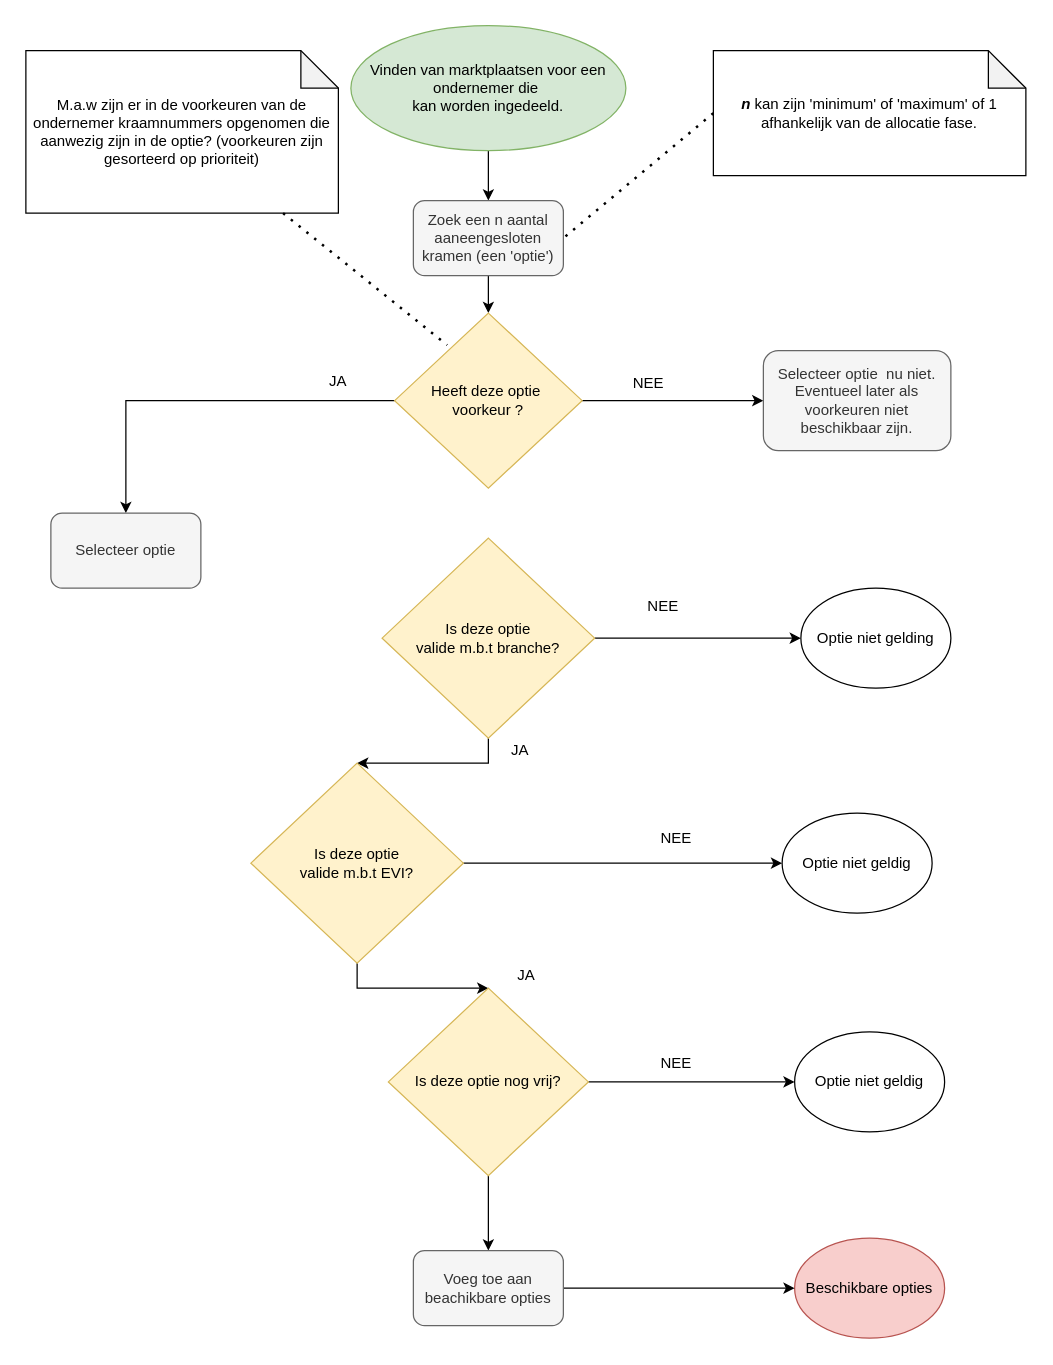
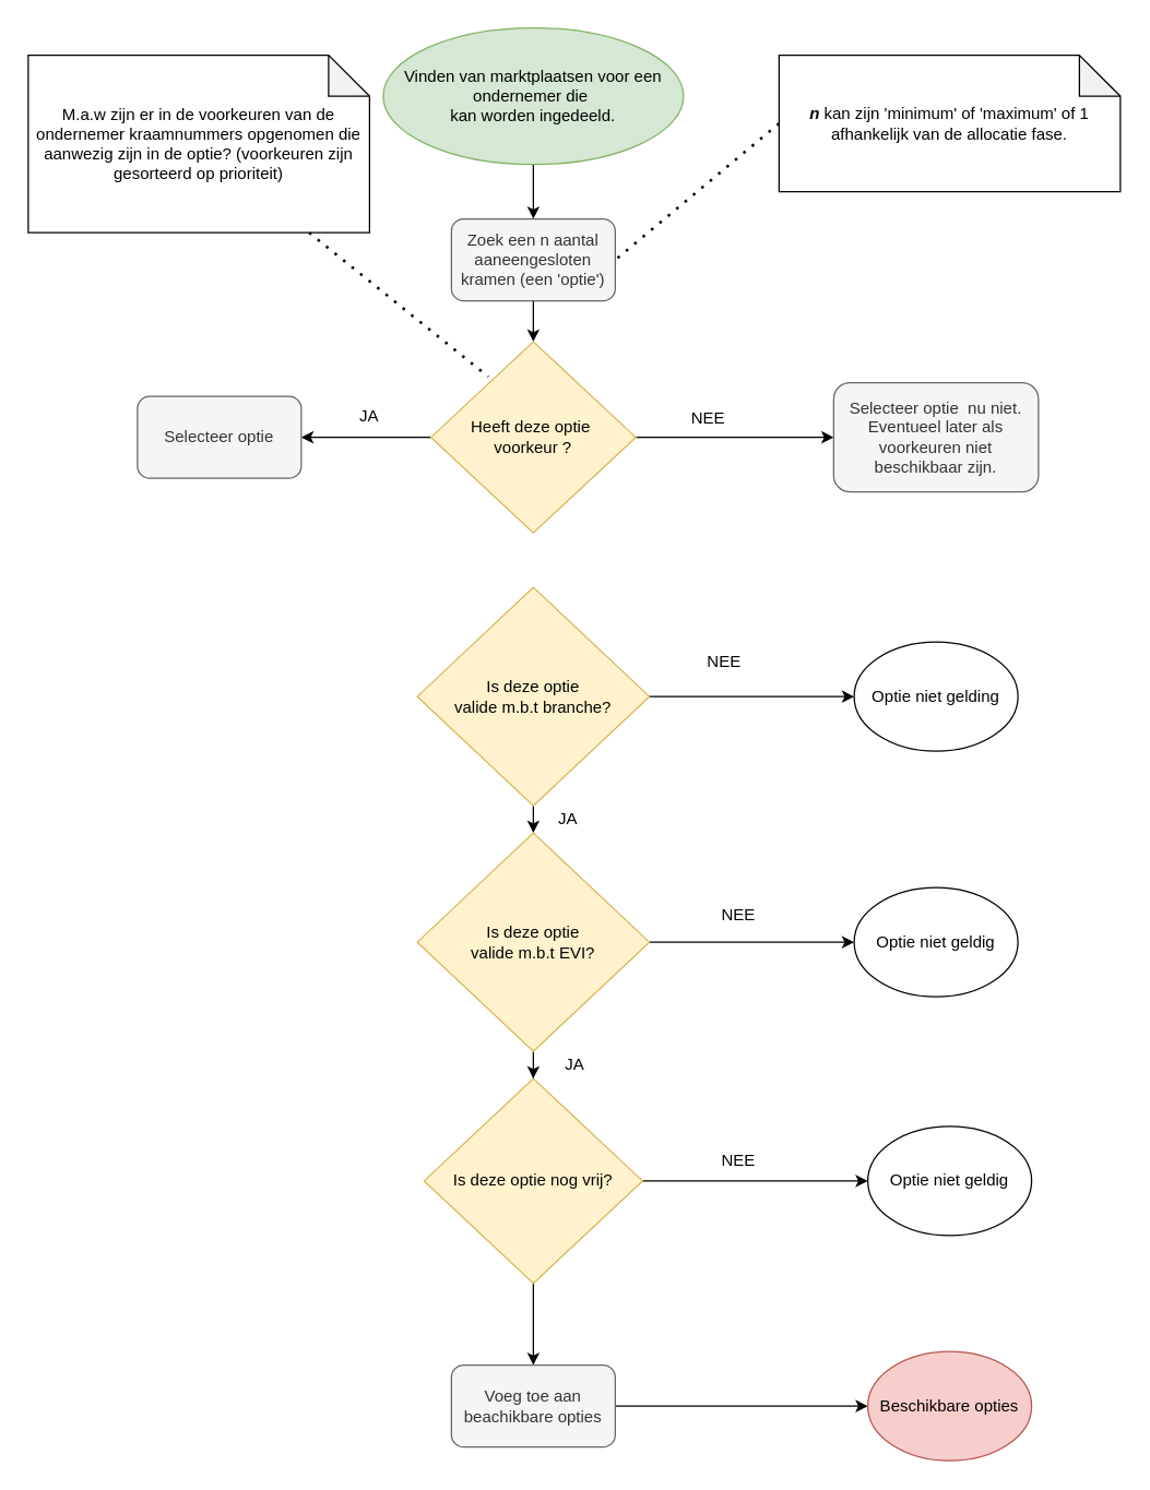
  <mxCell id="0" />
  <mxCell id="1" parent="0" />
  <mxCell id="2" style="edgeStyle=orthogonalEdgeStyle;rounded=0;orthogonalLoop=1;jettySize=auto;html=1;exitX=0.5;exitY=1;exitDx=0;exitDy=0;" edge="1" parent="1" source="3" target="5"><mxGeometry relative="1" as="geometry" /></mxCell>
  <mxCell id="3" value="Vinden van marktplaatsen voor een ondernemer die&amp;nbsp;&lt;br&gt;kan worden ingedeeld." style="ellipse;whiteSpace=wrap;html=1;fillColor=#d5e8d4;strokeColor=#82b366;" vertex="1" parent="1"><mxGeometry x="280" y="20" width="220" height="100" as="geometry" /></mxCell>
  <mxCell id="4" style="edgeStyle=orthogonalEdgeStyle;rounded=0;orthogonalLoop=1;jettySize=auto;html=1;exitX=0.5;exitY=1;exitDx=0;exitDy=0;" edge="1" parent="1" source="5" target="8"><mxGeometry relative="1" as="geometry" /></mxCell>
  <mxCell id="5" value="Zoek een n aantal aaneengesloten kramen (een 'optie')" style="rounded=1;whiteSpace=wrap;html=1;fillColor=#f5f5f5;fontColor=#333333;strokeColor=#666666;" vertex="1" parent="1"><mxGeometry x="330" y="160" width="120" height="60" as="geometry" /></mxCell>
  <mxCell id="6" style="edgeStyle=orthogonalEdgeStyle;rounded=0;orthogonalLoop=1;jettySize=auto;html=1;exitX=0;exitY=0.5;exitDx=0;exitDy=0;" edge="1" parent="1" source="8" target="9"><mxGeometry relative="1" as="geometry" /></mxCell>
  <mxCell id="7" style="edgeStyle=orthogonalEdgeStyle;rounded=0;orthogonalLoop=1;jettySize=auto;html=1;exitX=1;exitY=0.5;exitDx=0;exitDy=0;entryX=0;entryY=0.5;entryDx=0;entryDy=0;" edge="1" parent="1" source="8" target="10"><mxGeometry relative="1" as="geometry" /></mxCell>
  <mxCell id="8" value="Heeft deze optie&amp;nbsp;&lt;br&gt;voorkeur ?" style="rhombus;whiteSpace=wrap;html=1;fillColor=#fff2cc;strokeColor=#d6b656;" vertex="1" parent="1"><mxGeometry x="315" y="250" width="150" height="140" as="geometry" /></mxCell>
- <mxCell id="9" value="Selecteer optie" style="rounded=1;whiteSpace=wrap;html=1;fillColor=#f5f5f5;fontColor=#333333;strokeColor=#666666;" vertex="1" parent="1"><mxGeometry x="40" y="410" width="120" height="60" as="geometry" /></mxCell>
+ <mxCell id="9" value="Selecteer optie" style="rounded=1;whiteSpace=wrap;html=1;fillColor=#f5f5f5;fontColor=#333333;strokeColor=#666666;" vertex="1" parent="1"><mxGeometry x="100" y="290" width="120" height="60" as="geometry" /></mxCell>
  <mxCell id="10" value="Selecteer optie&amp;nbsp; nu niet. Eventueel later als voorkeuren niet beschikbaar zijn." style="rounded=1;whiteSpace=wrap;html=1;fillColor=#f5f5f5;fontColor=#333333;strokeColor=#666666;" vertex="1" parent="1"><mxGeometry x="610" y="280" width="150" height="80" as="geometry" /></mxCell>
  <mxCell id="11" value="&lt;b&gt;&lt;i&gt;n&lt;/i&gt;&lt;/b&gt; kan zijn 'minimum' of 'maximum' of 1 afhankelijk van de allocatie fase." style="shape=note;whiteSpace=wrap;html=1;backgroundOutline=1;darkOpacity=0.05;" vertex="1" parent="1"><mxGeometry x="570" y="40" width="250" height="100" as="geometry" /></mxCell>
  <mxCell id="12" value="" style="endArrow=none;dashed=1;html=1;dashPattern=1 3;strokeWidth=2;rounded=0;entryX=1;entryY=0.5;entryDx=0;entryDy=0;exitX=0;exitY=0.5;exitDx=0;exitDy=0;exitPerimeter=0;" edge="1" parent="1" source="11" target="5"><mxGeometry width="50" height="50" relative="1" as="geometry"><mxPoint x="410" y="500" as="sourcePoint" /><mxPoint x="460" y="450" as="targetPoint" /></mxGeometry></mxCell>
  <mxCell id="13" value="JA" style="text;html=1;strokeColor=none;fillColor=none;align=center;verticalAlign=middle;whiteSpace=wrap;rounded=0;" vertex="1" parent="1"><mxGeometry x="240" y="290" width="60" height="30" as="geometry" /></mxCell>
  <mxCell id="14" value="NEE" style="text;strokeColor=none;fillColor=none;align=left;verticalAlign=middle;spacingLeft=4;spacingRight=4;overflow=hidden;points=[[0,0.5],[1,0.5]];portConstraint=eastwest;rotatable=0;" vertex="1" parent="1"><mxGeometry x="500" y="290" width="80" height="30" as="geometry" /></mxCell>
  <mxCell id="15" style="edgeStyle=orthogonalEdgeStyle;rounded=0;orthogonalLoop=1;jettySize=auto;html=1;exitX=1;exitY=0.5;exitDx=0;exitDy=0;" edge="1" parent="1" source="17" target="18"><mxGeometry relative="1" as="geometry" /></mxCell>
  <mxCell id="16" style="edgeStyle=orthogonalEdgeStyle;rounded=0;orthogonalLoop=1;jettySize=auto;html=1;exitX=0.5;exitY=1;exitDx=0;exitDy=0;entryX=0.5;entryY=0;entryDx=0;entryDy=0;" edge="1" parent="1" source="17" target="21"><mxGeometry relative="1" as="geometry" /></mxCell>
  <mxCell id="17" value="Is deze optie&lt;br&gt;valide m.b.t branche?" style="rhombus;whiteSpace=wrap;html=1;fillColor=#fff2cc;strokeColor=#d6b656;" vertex="1" parent="1"><mxGeometry x="305" y="430" width="170" height="160" as="geometry" /></mxCell>
- <mxCell id="18" value="Optie niet gelding" style="ellipse;whiteSpace=wrap;html=1;" vertex="1" parent="1"><mxGeometry x="640" y="470" width="120" height="80" as="geometry" /></mxCell>
+ <mxCell id="18" value="Optie niet gelding" style="ellipse;whiteSpace=wrap;html=1;" vertex="1" parent="1"><mxGeometry x="625" y="470" width="120" height="80" as="geometry" /></mxCell>
  <mxCell id="19" style="edgeStyle=orthogonalEdgeStyle;rounded=0;orthogonalLoop=1;jettySize=auto;html=1;exitX=1;exitY=0.5;exitDx=0;exitDy=0;entryX=0;entryY=0.5;entryDx=0;entryDy=0;" edge="1" parent="1" source="21" target="22"><mxGeometry relative="1" as="geometry" /></mxCell>
  <mxCell id="20" style="edgeStyle=orthogonalEdgeStyle;rounded=0;orthogonalLoop=1;jettySize=auto;html=1;exitX=0.5;exitY=1;exitDx=0;exitDy=0;" edge="1" parent="1" source="21" target="30"><mxGeometry relative="1" as="geometry" /></mxCell>
- <mxCell id="21" value="Is deze optie&lt;br&gt;valide m.b.t EVI?" style="rhombus;whiteSpace=wrap;html=1;fillColor=#fff2cc;strokeColor=#d6b656;" vertex="1" parent="1"><mxGeometry x="200" y="610" width="170" height="160" as="geometry" /></mxCell>
+ <mxCell id="21" value="Is deze optie&lt;br&gt;valide m.b.t EVI?" style="rhombus;whiteSpace=wrap;html=1;fillColor=#fff2cc;strokeColor=#d6b656;" vertex="1" parent="1"><mxGeometry x="305" y="610" width="170" height="160" as="geometry" /></mxCell>
  <mxCell id="22" value="Optie niet geldig" style="ellipse;whiteSpace=wrap;html=1;" vertex="1" parent="1"><mxGeometry x="625" y="650" width="120" height="80" as="geometry" /></mxCell>
  <mxCell id="23" value="NEE" style="text;html=1;strokeColor=none;fillColor=none;align=center;verticalAlign=middle;whiteSpace=wrap;rounded=0;" vertex="1" parent="1"><mxGeometry x="500" y="470" width="60" height="30" as="geometry" /></mxCell>
  <mxCell id="24" value="NEE" style="text;html=1;align=center;verticalAlign=middle;resizable=0;points=[];autosize=1;strokeColor=none;fillColor=none;" vertex="1" parent="1"><mxGeometry x="520" y="660" width="40" height="20" as="geometry" /></mxCell>
  <mxCell id="25" value="JA" style="text;html=1;align=center;verticalAlign=middle;resizable=0;points=[];autosize=1;strokeColor=none;fillColor=none;" vertex="1" parent="1"><mxGeometry x="400" y="590" width="30" height="20" as="geometry" /></mxCell>
  <mxCell id="26" value="M.a.w zijn er in de voorkeuren van de ondernemer kraamnummers opgenomen die aanwezig zijn in de optie? (voorkeuren zijn gesorteerd op prioriteit)" style="shape=note;whiteSpace=wrap;html=1;backgroundOutline=1;darkOpacity=0.05;" vertex="1" parent="1"><mxGeometry x="20" y="40" width="250" height="130" as="geometry" /></mxCell>
  <mxCell id="27" value="" style="endArrow=none;dashed=1;html=1;dashPattern=1 3;strokeWidth=2;rounded=0;entryX=0.28;entryY=0.183;entryDx=0;entryDy=0;entryPerimeter=0;" edge="1" parent="1" source="26" target="8"><mxGeometry width="50" height="50" relative="1" as="geometry"><mxPoint x="150" y="240" as="sourcePoint" /><mxPoint x="200" y="190" as="targetPoint" /></mxGeometry></mxCell>
  <mxCell id="28" style="edgeStyle=orthogonalEdgeStyle;rounded=0;orthogonalLoop=1;jettySize=auto;html=1;" edge="1" parent="1" source="30" target="31"><mxGeometry relative="1" as="geometry" /></mxCell>
  <mxCell id="29" style="edgeStyle=orthogonalEdgeStyle;rounded=0;orthogonalLoop=1;jettySize=auto;html=1;exitX=0.5;exitY=1;exitDx=0;exitDy=0;entryX=0.5;entryY=0;entryDx=0;entryDy=0;" edge="1" parent="1" source="30" target="36"><mxGeometry relative="1" as="geometry" /></mxCell>
  <mxCell id="30" value="Is deze optie nog vrij?" style="rhombus;whiteSpace=wrap;html=1;fillColor=#fff2cc;strokeColor=#d6b656;" vertex="1" parent="1"><mxGeometry x="310" y="790" width="160" height="150" as="geometry" /></mxCell>
  <mxCell id="31" value="Optie niet geldig" style="ellipse;whiteSpace=wrap;html=1;" vertex="1" parent="1"><mxGeometry x="635" y="825" width="120" height="80" as="geometry" /></mxCell>
  <mxCell id="32" value="NEE" style="text;html=1;align=center;verticalAlign=middle;resizable=0;points=[];autosize=1;strokeColor=none;fillColor=none;" vertex="1" parent="1"><mxGeometry x="520" y="840" width="40" height="20" as="geometry" /></mxCell>
  <mxCell id="33" value="JA" style="text;html=1;align=center;verticalAlign=middle;resizable=0;points=[];autosize=1;strokeColor=none;fillColor=none;" vertex="1" parent="1"><mxGeometry x="405" y="770" width="30" height="20" as="geometry" /></mxCell>
  <mxCell id="34" value="Beschikbare opties" style="ellipse;whiteSpace=wrap;html=1;fillColor=#f8cecc;strokeColor=#b85450;" vertex="1" parent="1"><mxGeometry x="635" y="990" width="120" height="80" as="geometry" /></mxCell>
  <mxCell id="35" style="edgeStyle=orthogonalEdgeStyle;rounded=0;orthogonalLoop=1;jettySize=auto;html=1;exitX=1;exitY=0.5;exitDx=0;exitDy=0;" edge="1" parent="1" source="36" target="34"><mxGeometry relative="1" as="geometry" /></mxCell>
  <mxCell id="36" value="Voeg toe aan beachikbare opties" style="rounded=1;whiteSpace=wrap;html=1;fillColor=#f5f5f5;fontColor=#333333;strokeColor=#666666;" vertex="1" parent="1"><mxGeometry x="330" y="1000" width="120" height="60" as="geometry" /></mxCell>
